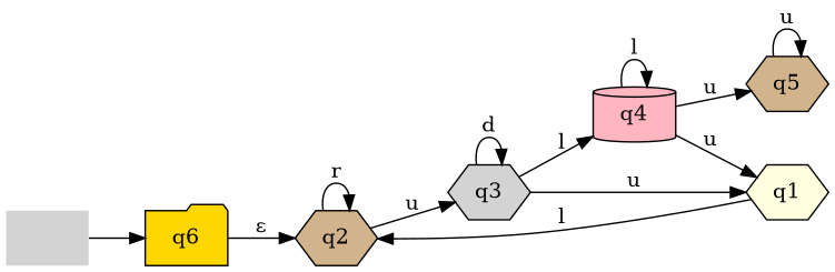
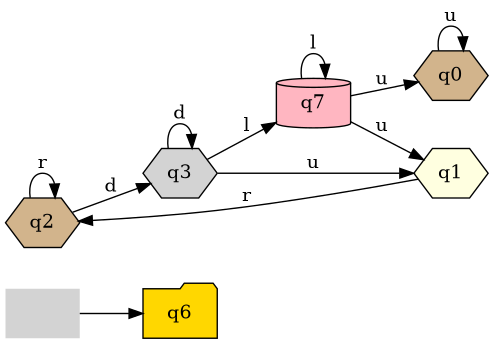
  digraph {
    rankdir=LR
    node [fillcolor=lightgrey shape=hexagon style=filled]
    "" [shape=plaintext]
    n2 [fillcolor=gold label=q6 shape=folder]
    n3 [fillcolor=tan label=q2]
    n4 [fillcolor=lightyellow label=q1]
    n5 [label=q3]
-   n6 [fillcolor=tan label=q5]
-   n7 [fillcolor=lightpink label=q4 shape=cylinder]
+   n6 [fillcolor=tan label=q0]
+   n7 [fillcolor=lightpink label=q7 shape=cylinder]
    "" -> n2
-   n2 -> n3 [label="ε"]
    n3 -> n3 [label=r]
-   n3 -> n5 [label=u]
-   n4 -> n3 [label=l]
+   n3 -> n5 [label=d]
+   n4 -> n3 [label=r]
    n5 -> n4 [label=u]
    n5 -> n5 [label=d]
    n5 -> n7 [label=l]
    n6 -> n6 [label=u]
    n7 -> n4 [label=u]
    n7 -> n6 [label=u]
    n7 -> n7 [label=l]
  }
